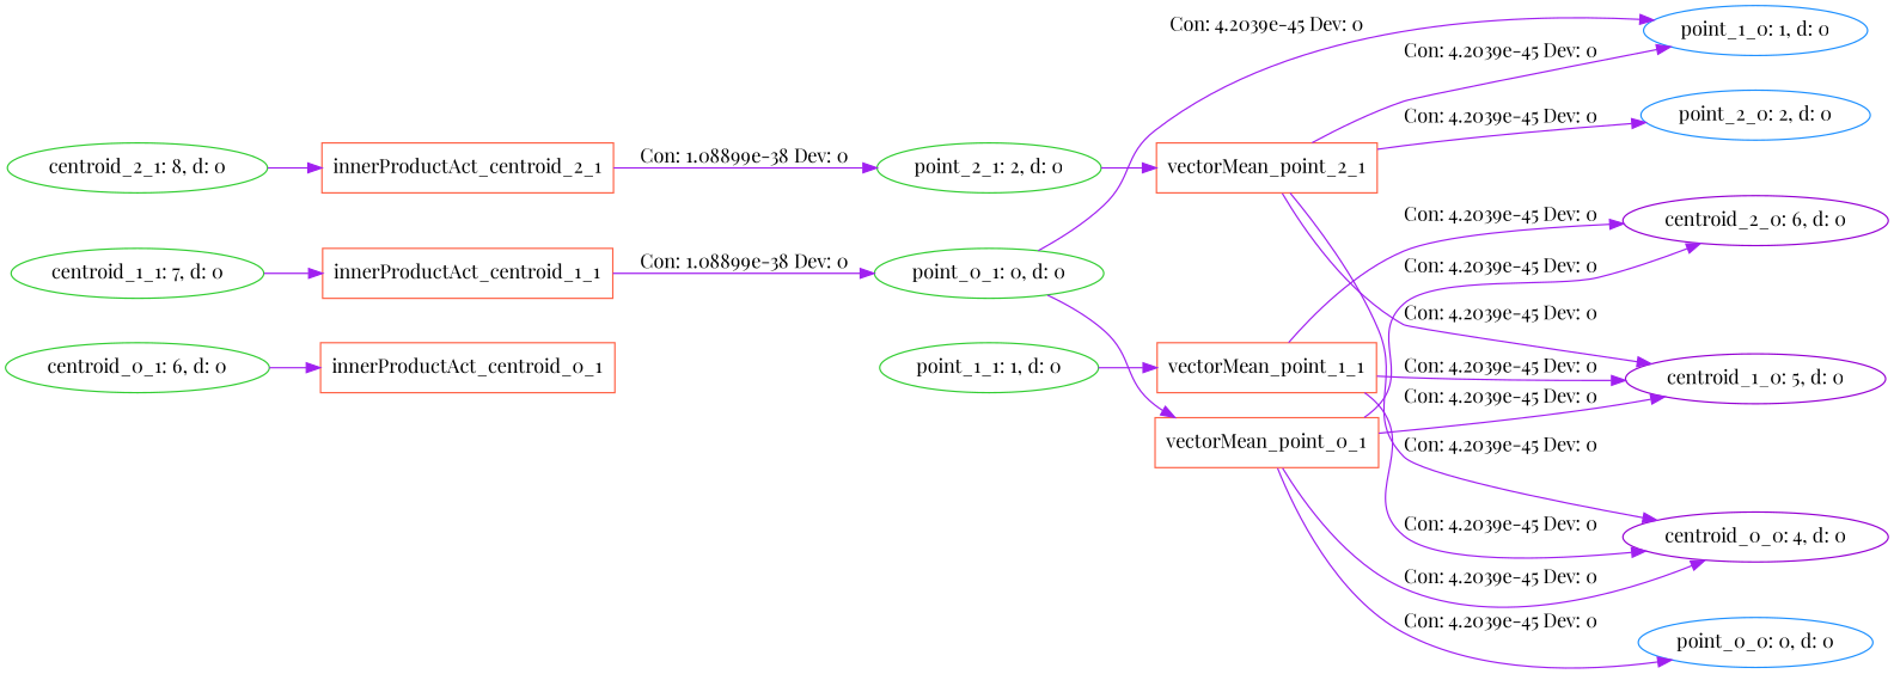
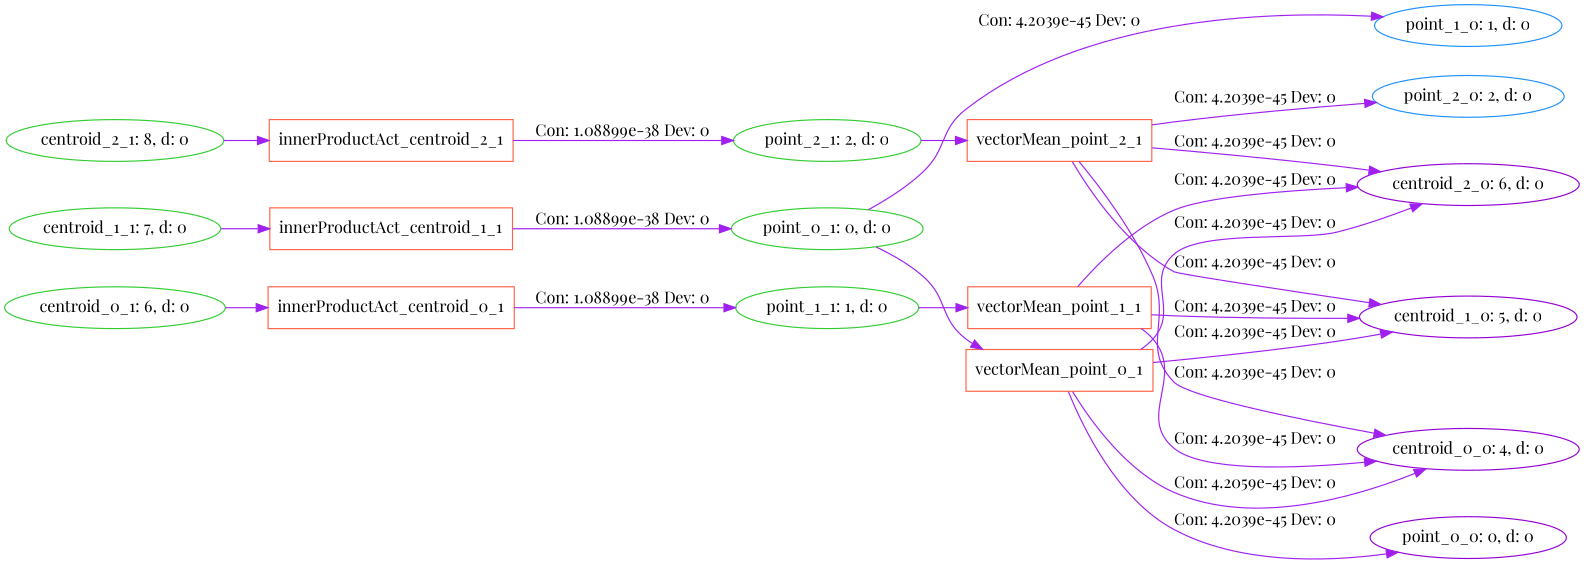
  digraph {
    fontname="Playfair Display"
    rankdir=LR
    node [color=limegreen fontname="Playfair Display" shape=oval]
    edge [color=purple fontname="Playfair Display"]
-   n1 [color=dodgerblue label="point_0_0: 0, d: 0"]
+   n1 [color=darkviolet label="point_0_0: 0, d: 0"]
    n2 [color=dodgerblue label="point_1_0: 1, d: 0"]
    n3 [color=dodgerblue label="point_2_0: 2, d: 0"]
    n4 [color=darkviolet label="centroid_0_0: 4, d: 0"]
    n5 [color=darkviolet label="centroid_1_0: 5, d: 0"]
    n6 [color=darkviolet label="centroid_2_0: 6, d: 0"]
    n7 [label="point_0_1: 0, d: 0"]
    n8 [color=tomato label=vectorMean_point_0_1 shape=box]
    n9 [label="point_1_1: 1, d: 0"]
    n10 [color=tomato label=vectorMean_point_1_1 shape=box]
    n11 [label="point_2_1: 2, d: 0"]
    n12 [color=tomato label=vectorMean_point_2_1 shape=box]
    n13 [label="centroid_0_1: 6, d: 0"]
    n14 [color=tomato label=innerProductAct_centroid_0_1 shape=box]
    n15 [label="centroid_1_1: 7, d: 0"]
    n16 [color=tomato label=innerProductAct_centroid_1_1 shape=box]
    n17 [label="centroid_2_1: 8, d: 0"]
    n18 [color=tomato label=innerProductAct_centroid_2_1 shape=box]
    n7 -> n2 [label="Con: 4.2039e-45 Dev: 0"]
    n7 -> n8
    n8 -> n1 [label="Con: 4.2039e-45 Dev: 0"]
-   n8 -> n4 [label="Con: 4.2039e-45 Dev: 0"]
+   n8 -> n4 [label="Con: 4.2059e-45 Dev: 0"]
    n8 -> n5 [label="Con: 4.2039e-45 Dev: 0"]
    n8 -> n6 [label="Con: 4.2039e-45 Dev: 0"]
    n9 -> n10
    n10 -> n4 [label="Con: 4.2039e-45 Dev: 0"]
    n10 -> n5 [label="Con: 4.2039e-45 Dev: 0"]
    n10 -> n6 [label="Con: 4.2039e-45 Dev: 0"]
    n11 -> n12
    n12 -> n3 [label="Con: 4.2039e-45 Dev: 0"]
    n12 -> n4 [label="Con: 4.2039e-45 Dev: 0"]
    n12 -> n5 [label="Con: 4.2039e-45 Dev: 0"]
-   n12 -> n2 [label="Con: 4.2039e-45 Dev: 0"]
+   n12 -> n6 [label="Con: 4.2039e-45 Dev: 0"]
    n13 -> n14
+   n14 -> n9 [label="Con: 1.08899e-38 Dev: 0"]
    n15 -> n16
    n16 -> n7 [label="Con: 1.08899e-38 Dev: 0"]
    n17 -> n18
    n18 -> n11 [label="Con: 1.08899e-38 Dev: 0"]
  }
